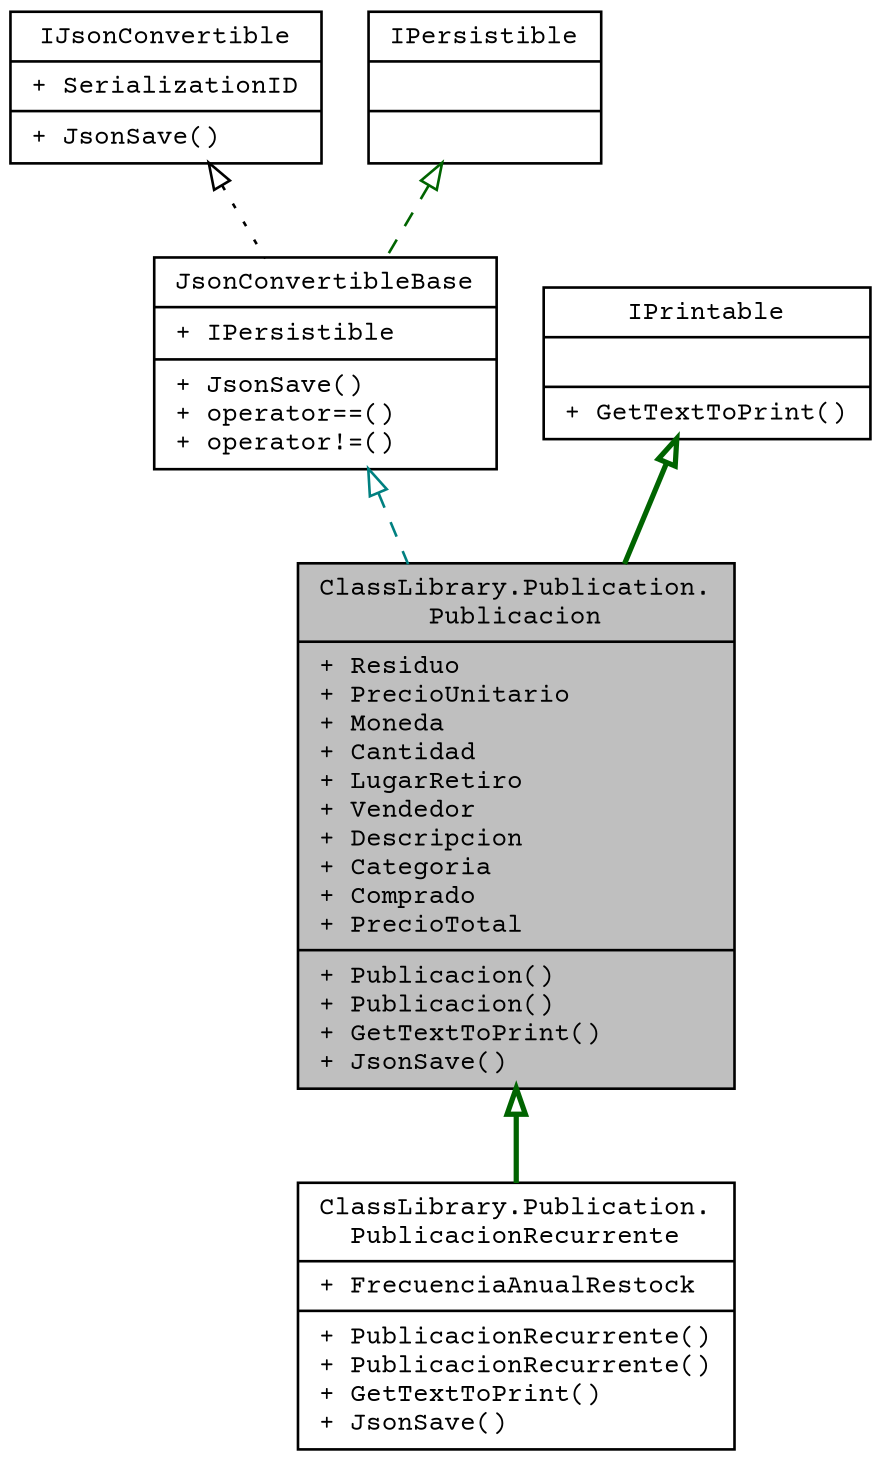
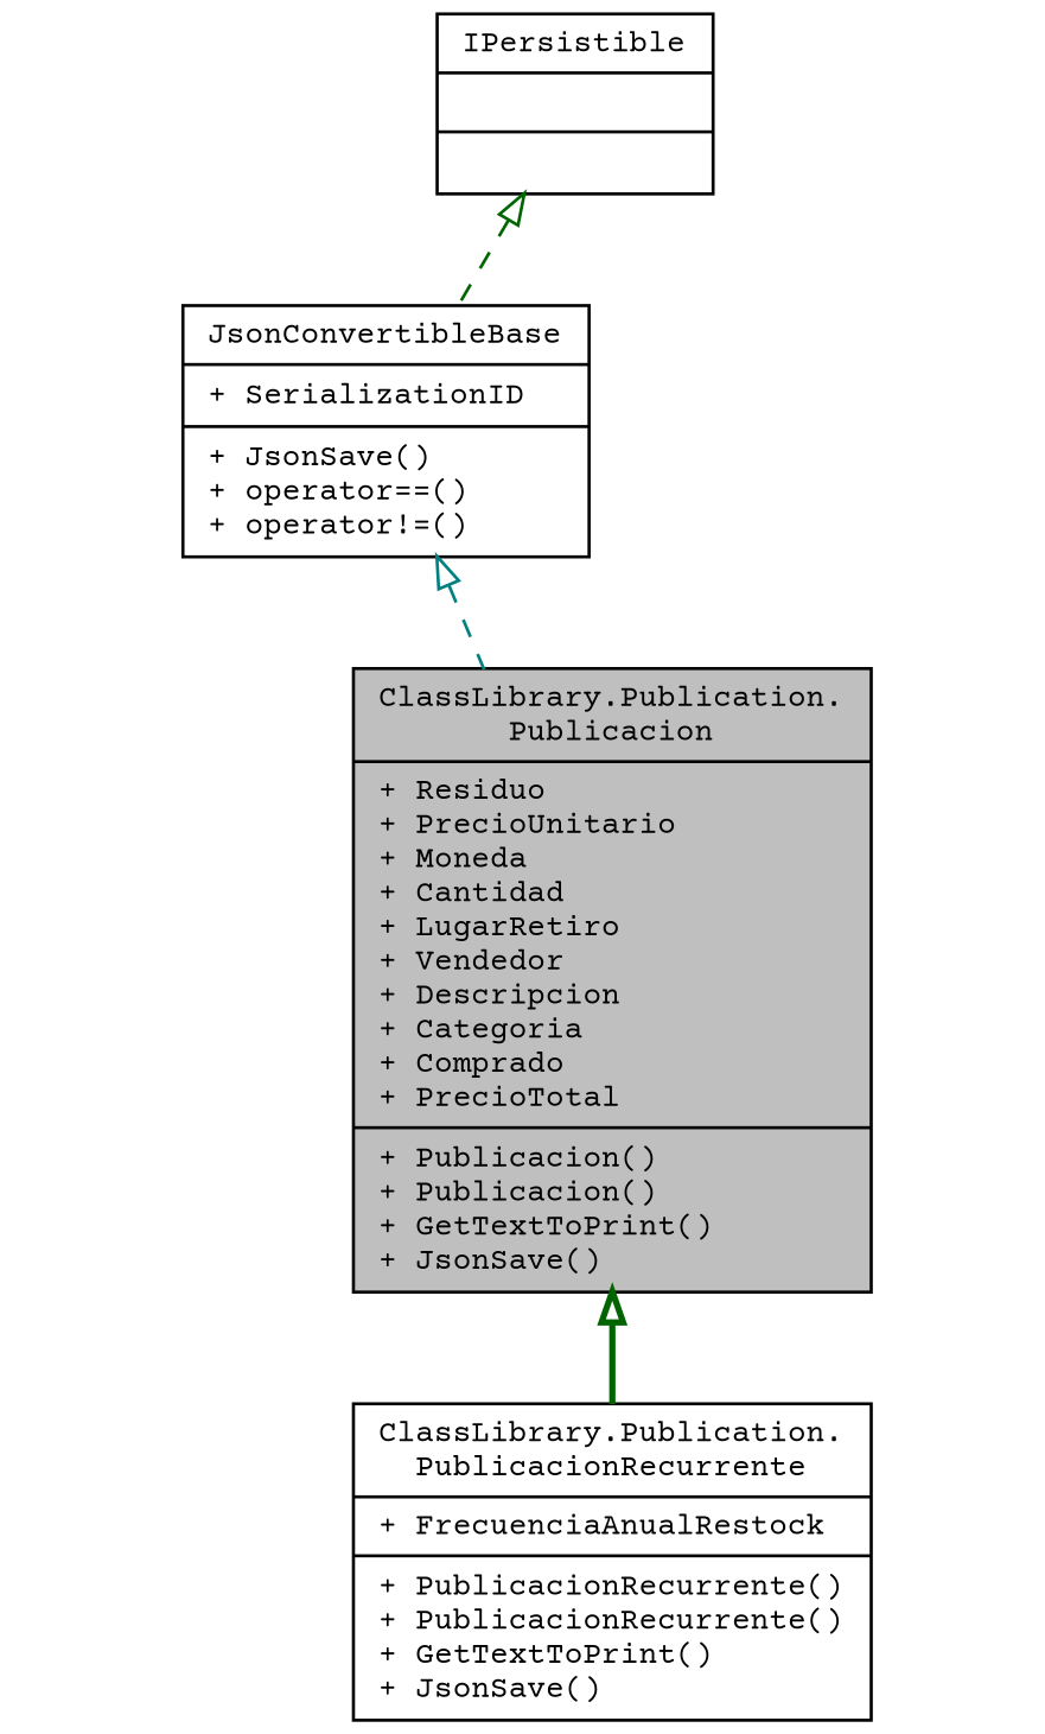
  digraph {
    fontname="Courier Prime"
    node [color=black fillcolor=white fontname="Courier Prime" fontsize=10 shape=record style=filled]
    edge [arrowtail=onormal color=darkgreen dir=back fontname="Courier Prime" fontsize=10 labelfontname=Helvetica labelfontsize=10 style=bold]
    n1 [fillcolor=grey75 fontcolor=black height=0.2 label="{ClassLibrary.Publication.\lPublicacion\n|+ Residuo\l+ PrecioUnitario\l+ Moneda\l+ Cantidad\l+ LugarRetiro\l+ Vendedor\l+ Descripcion\l+ Categoria\l+ Comprado\l+ PrecioTotal\l|+ Publicacion()\l+ Publicacion()\l+ GetTextToPrint()\l+ JsonSave()\l}" width=0.4]
    n2 [height=0.2 label="{ClassLibrary.Publication.\lPublicacionRecurrente\n|+ FrecuenciaAnualRestock\l|+ PublicacionRecurrente()\l+ PublicacionRecurrente()\l+ GetTextToPrint()\l+ JsonSave()\l}" width=0.4]
-   n3 [height=0.2 label="{JsonConvertibleBase\n|+ IPersistible\l|+ JsonSave()\l+ operator==()\l+ operator!=()\l}" width=0.4]
-   n4 [height=0.2 label="{IJsonConvertible\n|+ SerializationID\l|+ JsonSave()\l}" width=0.4]
+   n3 [height=0.2 label="{JsonConvertibleBase\n|+ SerializationID\l|+ JsonSave()\l+ operator==()\l+ operator!=()\l}" width=0.4]
    n5 [height=0.2 label="{IPersistible\n||}" width=0.4]
-   n6 [height=0.2 label="{IPrintable\n||+ GetTextToPrint()\l}" width=0.4]
    n1 -> n2
    n3 -> n1 [color=teal style=dashed]
-   n4 -> n3 [color=black style=dotted]
    n5 -> n3 [style=dashed]
-   n6 -> n1
  }
